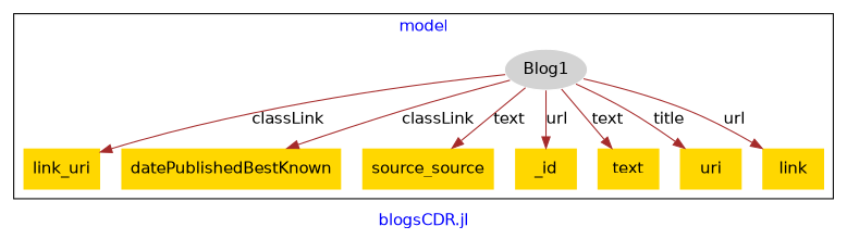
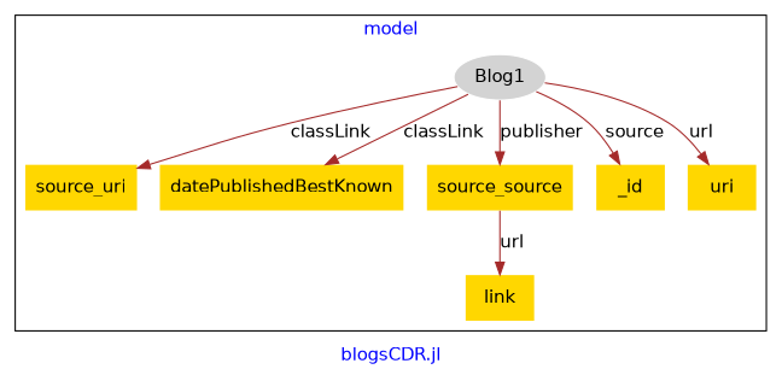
  digraph {
    fontcolor=blue
    fontname="DejaVu Sans"
    label="blogsCDR.jl"
    remincross=true
    node [fillcolor=gold fontname="DejaVu Sans" style=filled shape=plaintext]
    edge [color=brown fontcolor=black fontname="DejaVu Sans"]
    n1 [color=white fillcolor=lightgray label=Blog1 shape=""]
-   n2 [label=link_uri]
+   n2 [label=source_uri]
    n3 [label=datePublishedBestKnown]
    n4 [label=source_source]
    n5 [label=_id]
-   n6 [label=text]
    n7 [label=uri]
    n8 [label=link]
    subgraph cluster_1 {
      label=model
      n1
      n2
      n3
      n4
      n5
-     n6
      n7
      n8
    }
    n1 -> n2 [label=classLink]
    n1 -> n3 [label=classLink]
-   n1 -> n4 [label=text]
-   n1 -> n5 [label=url]
-   n1 -> n6 [label=text]
-   n1 -> n7 [label=title]
-   n1 -> n8 [label=url]
+   n1 -> n4 [label=publisher]
+   n1 -> n5 [label=source]
+   n1 -> n7 [label=url]
+   n4 -> n8 [label=url]
  }
